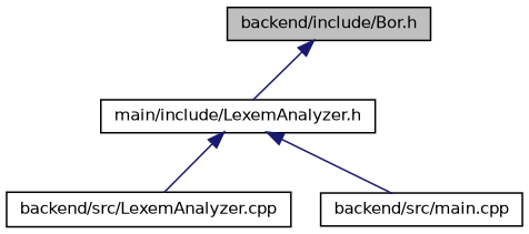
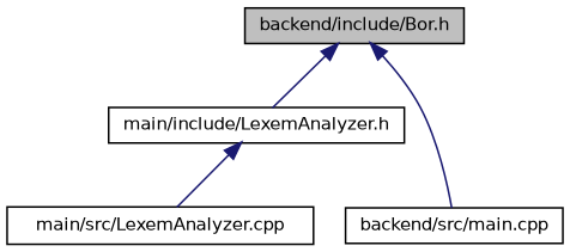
  digraph {
    node [color=black fillcolor=white fontname=Helvetica fontsize=10 shape=record style=filled]
    edge [color=midnightblue dir=back fontname=Helvetica fontsize=10 labelfontname=Helvetica labelfontsize=10 style=solid]
    n1 [fillcolor=grey75 fontcolor=black height=0.2 label="backend/include/Bor.h" width=0.4]
    n2 [height=0.2 label="main/include/LexemAnalyzer.h" width=0.4]
-   n3 [height=0.2 label="backend/src/LexemAnalyzer.cpp" width=0.4]
+   n3 [height=0.2 label="main/src/LexemAnalyzer.cpp" width=0.4]
    n4 [height=0.2 label="backend/src/main.cpp" width=0.4]
    n1 -> n2
    n2 -> n3
-   n2 -> n4
+   n1 -> n4
  }
